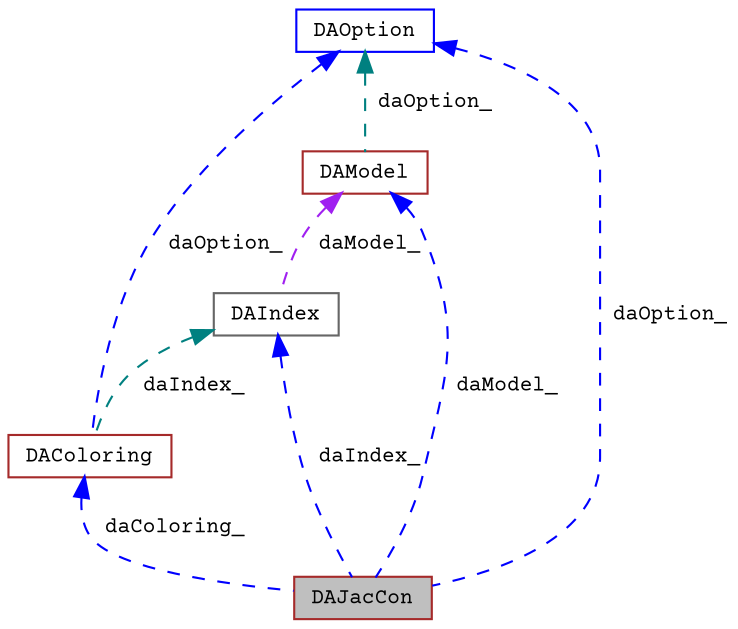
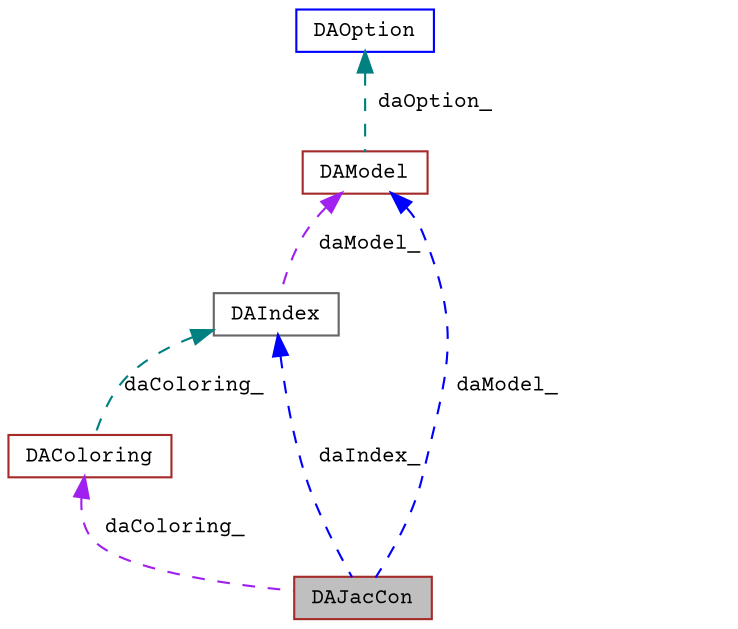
  digraph {
    fontname="Courier Prime"
    node [color=brown fontname="Courier Prime" fontsize=10 shape=record]
    edge [color=blue dir=back fontname="Courier Prime" fontsize=10 labelfontname=Helvetica labelfontsize=10 style=dashed]
    n1 [fillcolor=grey75 fontcolor=black height=0.2 label=DAJacCon style=filled width=0.4]
    n2 [color=gray40 height=0.2 label=DAIndex width=0.4]
    n3 [height=0.2 label=DAColoring width=0.4]
    n4 [color=blue height=0.2 label=DAOption width=0.4]
    n5 [height=0.2 label=DAModel width=0.4]
    n2 -> n1 [label=" daIndex_"]
-   n2 -> n3 [color=teal label=" daIndex_"]
-   n3 -> n1 [label=" daColoring_"]
-   n4 -> n1 [label=" daOption_"]
-   n4 -> n3 [label=" daOption_"]
+   n2 -> n3 [color=teal label=" daColoring_"]
+   n3 -> n1 [color=purple label=" daColoring_"]
    n4 -> n5 [color=teal label=" daOption_"]
    n5 -> n1 [label=" daModel_"]
    n5 -> n2 [color=purple label=" daModel_"]
  }
